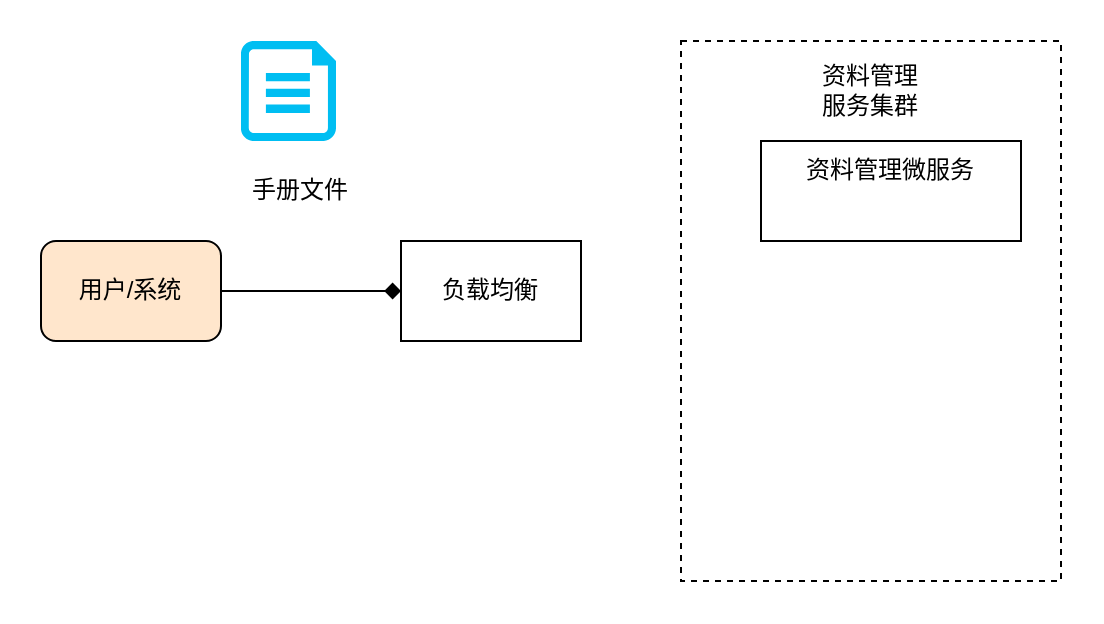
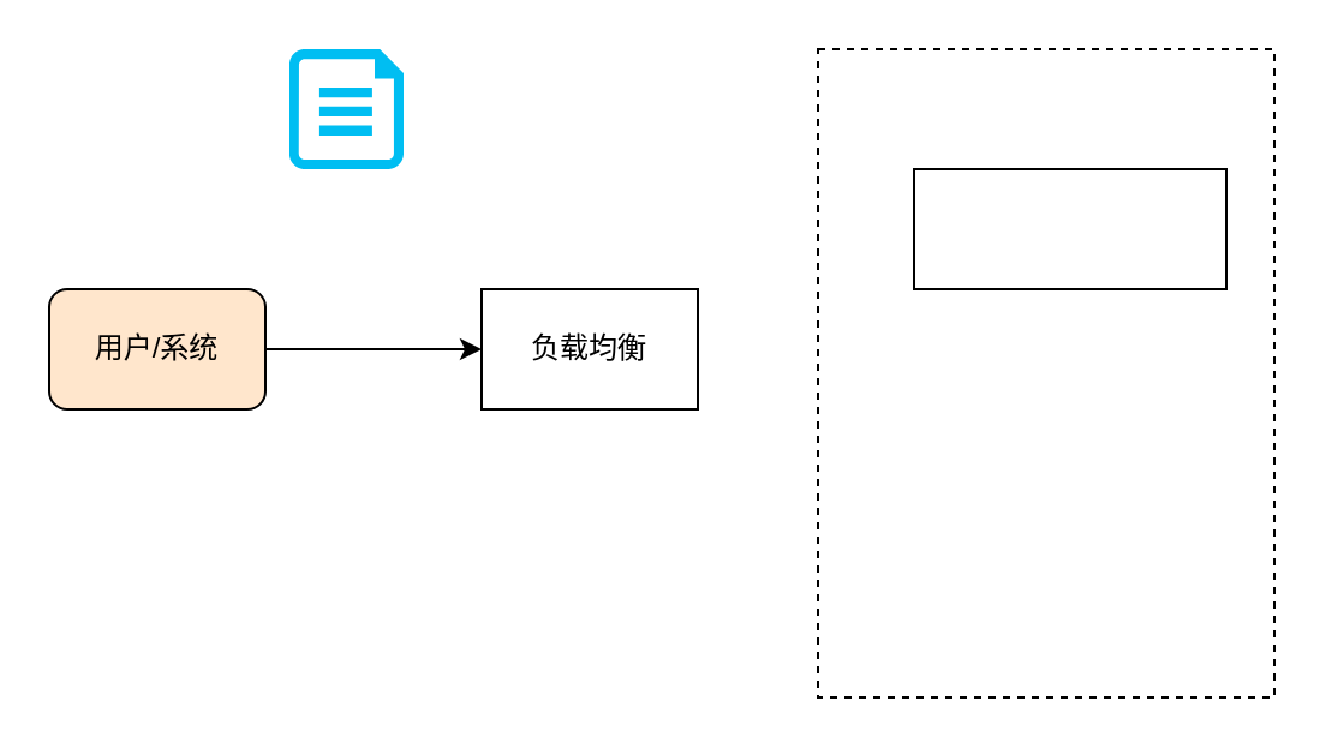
  <mxCell id="0" />
  <mxCell id="1" parent="0" />
  <mxCell id="2" value="负载均衡" style="rounded=0;whiteSpace=wrap;html=1;" vertex="1" parent="1"><mxGeometry x="200" y="120" width="90" height="50" as="geometry" /></mxCell>
- <mxCell id="3" style="edgeStyle=orthogonalEdgeStyle;rounded=0;orthogonalLoop=1;jettySize=auto;html=1;endArrow=diamond;" edge="1" parent="1" source="4" target="2"><mxGeometry relative="1" as="geometry" /></mxCell>
+ <mxCell id="3" style="edgeStyle=orthogonalEdgeStyle;rounded=0;orthogonalLoop=1;jettySize=auto;html=1;" edge="1" parent="1" source="4" target="2"><mxGeometry relative="1" as="geometry" /></mxCell>
  <mxCell id="4" value="用户/系统" style="rounded=1;whiteSpace=wrap;html=1;fillColor=#ffe6cc;" vertex="1" parent="1"><mxGeometry x="20" y="120" width="90" height="50" as="geometry" /></mxCell>
- <mxCell id="5" value="手册文件" style="text;html=1;strokeColor=none;fillColor=none;align=center;verticalAlign=middle;whiteSpace=wrap;rounded=0;" vertex="1" parent="1"><mxGeometry x="120" y="80" width="60" height="30" as="geometry" /></mxCell>
  <mxCell id="6" value="" style="verticalLabelPosition=bottom;html=1;verticalAlign=top;align=center;strokeColor=none;fillColor=#00BEF2;shape=mxgraph.azure.cloud_services_configuration_file;pointerEvents=1;" vertex="1" parent="1"><mxGeometry x="120" y="20" width="47.5" height="50" as="geometry" /></mxCell>
  <mxCell id="7" value="" style="rounded=0;whiteSpace=wrap;html=1;dashed=1;" vertex="1" parent="1"><mxGeometry x="340" y="20" width="190" height="270" as="geometry" /></mxCell>
- <mxCell id="8" value="资料管理服务集群" style="text;html=1;strokeColor=none;fillColor=none;align=center;verticalAlign=middle;whiteSpace=wrap;rounded=0;" vertex="1" parent="1"><mxGeometry x="405" y="30" width="60" height="30" as="geometry" /></mxCell>
  <mxCell id="9" value="" style="rounded=0;whiteSpace=wrap;html=1;" vertex="1" parent="1"><mxGeometry x="380" y="70" width="130" height="50" as="geometry" /></mxCell>
- <mxCell id="10" value="资料管理微服务" style="text;html=1;strokeColor=none;fillColor=none;align=center;verticalAlign=middle;whiteSpace=wrap;rounded=0;" vertex="1" parent="1"><mxGeometry x="395" y="70" width="100" height="30" as="geometry" /></mxCell>
